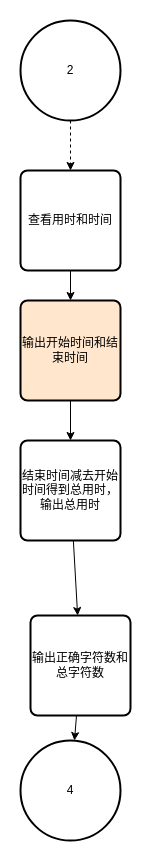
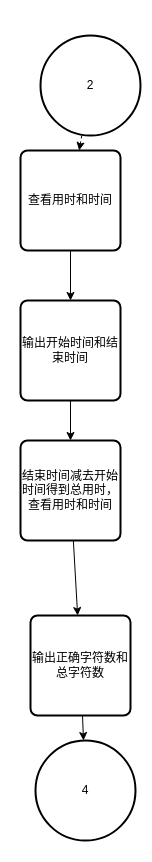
  <mxCell id="0" />
  <mxCell id="1" parent="0" />
  <mxCell id="2" style="edgeStyle=none;html=1;dashed=1;" edge="1" parent="1" source="3" target="9"><mxGeometry relative="1" as="geometry"><mxPoint x="70" y="170" as="targetPoint" /></mxGeometry></mxCell>
- <mxCell id="3" value="2" style="strokeWidth=2;html=1;shape=mxgraph.flowchart.start_2;whiteSpace=wrap;" vertex="1" parent="1"><mxGeometry x="20" y="20" width="100" height="100" as="geometry" /></mxCell>
+ <mxCell id="3" value="2" style="strokeWidth=2;html=1;shape=mxgraph.flowchart.start_2;whiteSpace=wrap;" vertex="1" parent="1"><mxGeometry x="40" y="35" width="100" height="100" as="geometry" /></mxCell>
  <mxCell id="4" style="edgeStyle=none;html=1;" edge="1" parent="1" source="5" target="7"><mxGeometry relative="1" as="geometry"><mxPoint x="70" y="450" as="targetPoint" /></mxGeometry></mxCell>
- <mxCell id="5" value="输出开始时间和结束时间" style="rounded=1;whiteSpace=wrap;html=1;absoluteArcSize=1;arcSize=14;strokeWidth=2;fillColor=#ffe6cc;" vertex="1" parent="1"><mxGeometry x="20" y="300" width="100" height="100" as="geometry" /></mxCell>
+ <mxCell id="5" value="输出开始时间和结束时间" style="rounded=1;whiteSpace=wrap;html=1;absoluteArcSize=1;arcSize=14;strokeWidth=2;" vertex="1" parent="1"><mxGeometry x="20" y="300" width="100" height="100" as="geometry" /></mxCell>
  <mxCell id="6" style="edgeStyle=none;html=1;" edge="1" parent="1" source="7" target="11"><mxGeometry relative="1" as="geometry"><mxPoint x="70" y="590" as="targetPoint" /></mxGeometry></mxCell>
- <mxCell id="7" value="结束时间减去开始时间得到总用时，输出总用时" style="rounded=1;whiteSpace=wrap;html=1;absoluteArcSize=1;arcSize=14;strokeWidth=2;" vertex="1" parent="1"><mxGeometry x="20" y="440" width="100" height="100" as="geometry" /></mxCell>
+ <mxCell id="7" value="结束时间减去开始时间得到总用时，查看用时和时间" style="rounded=1;whiteSpace=wrap;html=1;absoluteArcSize=1;arcSize=14;strokeWidth=2;" vertex="1" parent="1"><mxGeometry x="20" y="440" width="100" height="100" as="geometry" /></mxCell>
  <mxCell id="8" style="edgeStyle=none;html=1;entryX=0.5;entryY=0;entryDx=0;entryDy=0;" edge="1" parent="1" source="9" target="5"><mxGeometry relative="1" as="geometry" /></mxCell>
- <mxCell id="9" value="查看用时和时间" style="rounded=1;whiteSpace=wrap;html=1;absoluteArcSize=1;arcSize=14;strokeWidth=2;" vertex="1" parent="1"><mxGeometry x="20" y="170" width="100" height="100" as="geometry" /></mxCell>
+ <mxCell id="9" value="查看用时和时间" style="rounded=1;whiteSpace=wrap;html=1;absoluteArcSize=1;arcSize=14;strokeWidth=2;" vertex="1" parent="1"><mxGeometry x="20" width="100" height="100" as="geometry" y="150" /></mxCell>
  <mxCell id="10" style="edgeStyle=none;html=1;" edge="1" parent="1" source="11" target="12"><mxGeometry relative="1" as="geometry"><mxPoint x="70" y="740" as="targetPoint" /></mxGeometry></mxCell>
  <mxCell id="11" value="输出正确字符数和总字符数" style="rounded=1;whiteSpace=wrap;html=1;absoluteArcSize=1;arcSize=14;strokeWidth=2;" vertex="1" parent="1"><mxGeometry x="30" y="615" width="100" height="100" as="geometry" /></mxCell>
- <mxCell id="12" value="4" style="strokeWidth=2;html=1;shape=mxgraph.flowchart.start_2;whiteSpace=wrap;" vertex="1" parent="1"><mxGeometry x="20" y="740" width="100" height="100" as="geometry" /></mxCell>
+ <mxCell id="12" value="4" style="strokeWidth=2;html=1;shape=mxgraph.flowchart.start_2;whiteSpace=wrap;" vertex="1" parent="1"><mxGeometry x="35" y="740" width="100" height="100" as="geometry" /></mxCell>
